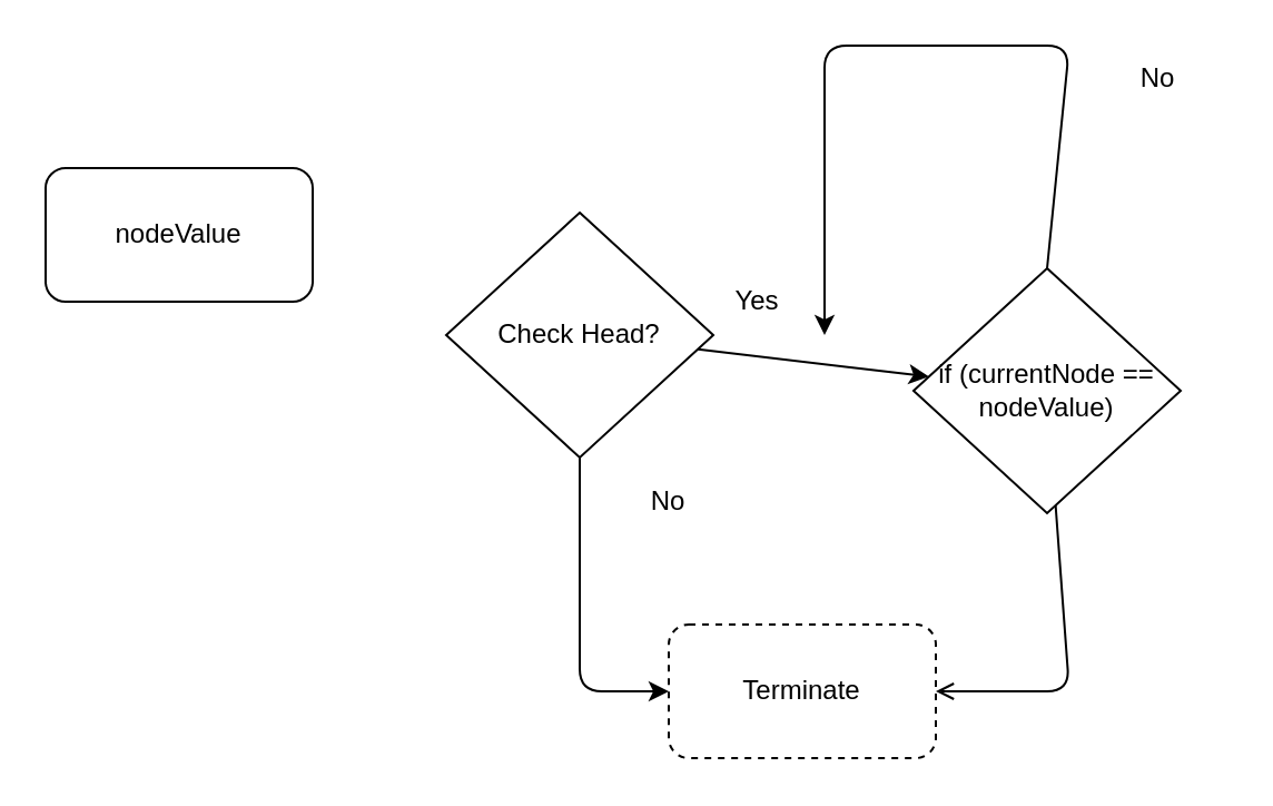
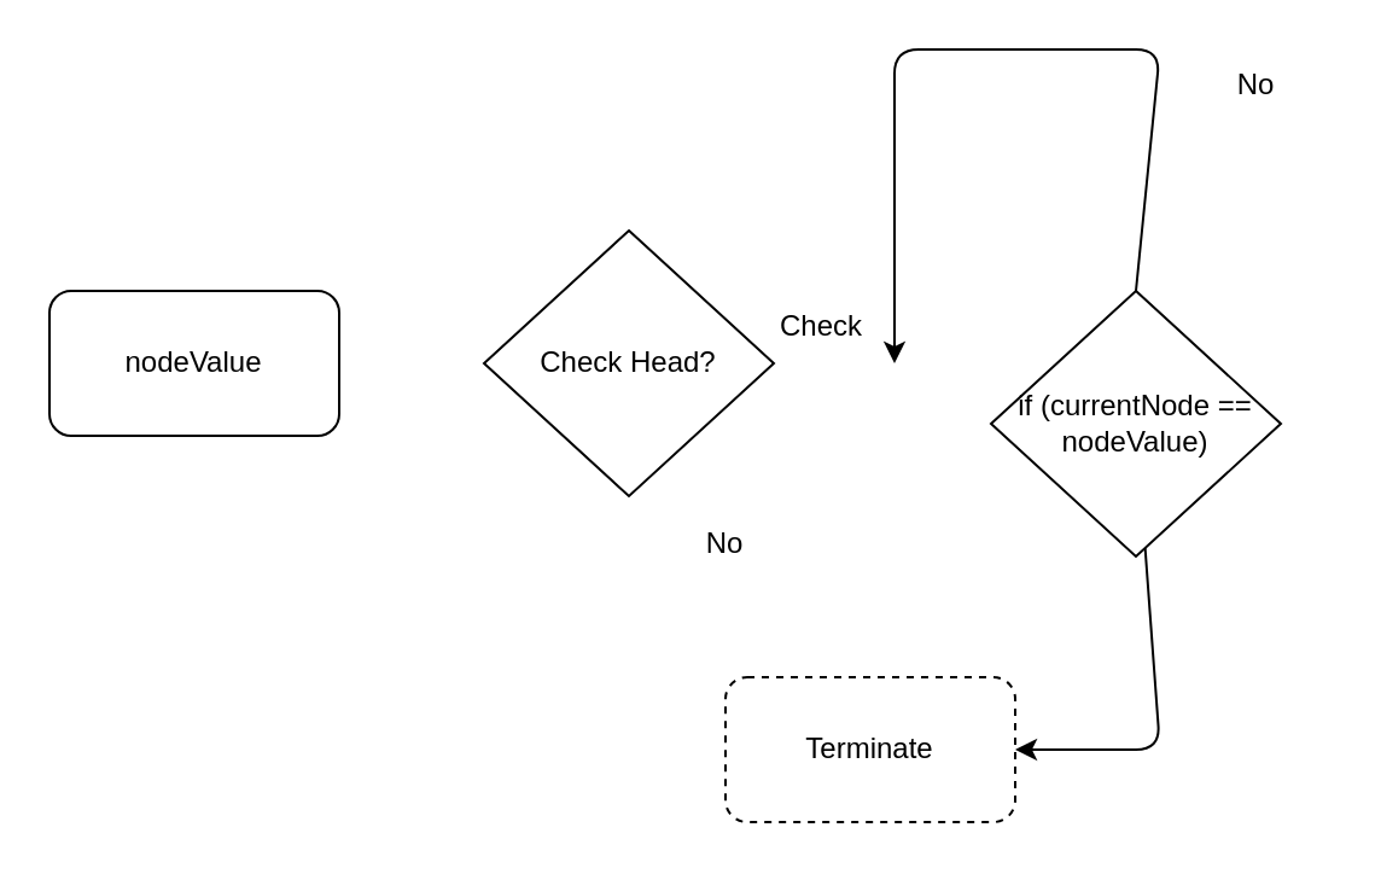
  <mxCell id="0" />
  <mxCell id="1" parent="0" />
- <mxCell id="2" value="nodeValue" style="rounded=1;whiteSpace=wrap;html=1;" vertex="1" parent="1"><mxGeometry x="20" y="75" width="120" height="60" as="geometry" /></mxCell>
- <mxCell id="3" value="" style="edgeStyle=none;html=1;" edge="1" parent="1" source="5" target="7"><mxGeometry relative="1" as="geometry" /></mxCell>
- <mxCell id="4" value="" style="edgeStyle=none;html=1;" edge="1" parent="1" source="5" target="8"><mxGeometry relative="1" as="geometry"><Array as="points"><mxPoint x="260" y="310" /></Array></mxGeometry></mxCell>
+ <mxCell id="2" value="nodeValue" style="rounded=1;whiteSpace=wrap;html=1;" vertex="1" parent="1"><mxGeometry x="20" y="120" width="120" height="60" as="geometry" /></mxCell>
  <mxCell id="5" value="Check Head?" style="rhombus;whiteSpace=wrap;html=1;" vertex="1" parent="1"><mxGeometry x="200" y="95" width="120" height="110" as="geometry" /></mxCell>
- <mxCell id="6" value="" style="edgeStyle=none;html=1;endArrow=open;" edge="1" parent="1" source="7" target="8"><mxGeometry relative="1" as="geometry"><Array as="points"><mxPoint x="480" y="310" /></Array></mxGeometry></mxCell>
+ <mxCell id="6" value="" style="edgeStyle=none;html=1;" edge="1" parent="1" source="7" target="8"><mxGeometry relative="1" as="geometry"><Array as="points"><mxPoint x="480" y="310" /></Array></mxGeometry></mxCell>
  <mxCell id="7" value="if (currentNode == nodeValue)" style="rhombus;whiteSpace=wrap;html=1;" vertex="1" parent="1"><mxGeometry x="410" y="120" width="120" height="110" as="geometry" /></mxCell>
  <mxCell id="8" value="Terminate" style="rounded=1;whiteSpace=wrap;html=1;dashed=1;" vertex="1" parent="1"><mxGeometry x="300" y="280" width="120" height="60" as="geometry" /></mxCell>
  <mxCell id="9" value="" style="endArrow=classic;html=1;exitX=0.5;exitY=0;exitDx=0;exitDy=0;" edge="1" parent="1" source="7"><mxGeometry width="50" height="50" relative="1" as="geometry"><mxPoint x="650" y="170" as="sourcePoint" /><mxPoint x="370" y="150" as="targetPoint" /><Array as="points"><mxPoint x="480" y="20" /><mxPoint x="370" y="20" /></Array></mxGeometry></mxCell>
- <mxCell id="10" value="Yes" style="text;html=1;strokeColor=none;fillColor=none;align=center;verticalAlign=middle;whiteSpace=wrap;rounded=0;" vertex="1" parent="1"><mxGeometry x="310" y="120" width="60" height="30" as="geometry" /></mxCell>
+ <mxCell id="10" value="Check" style="text;html=1;strokeColor=none;fillColor=none;align=center;verticalAlign=middle;whiteSpace=wrap;rounded=0;" vertex="1" parent="1"><mxGeometry x="310" y="120" width="60" height="30" as="geometry" /></mxCell>
  <mxCell id="11" value="No" style="text;html=1;strokeColor=none;fillColor=none;align=center;verticalAlign=middle;whiteSpace=wrap;rounded=0;" vertex="1" parent="1"><mxGeometry x="270" y="210" width="60" height="30" as="geometry" /></mxCell>
  <mxCell id="12" value="No" style="text;html=1;strokeColor=none;fillColor=none;align=center;verticalAlign=middle;whiteSpace=wrap;rounded=0;" vertex="1" parent="1"><mxGeometry x="490" y="20" width="60" height="30" as="geometry" /></mxCell>
